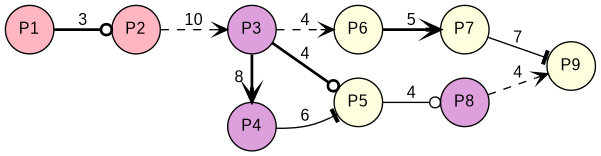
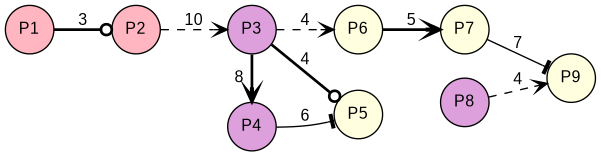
  digraph {
    rankdir=LR
    splines=true
    node [fillcolor=lightyellow fixedsize=true fontcolor=black fontname=arial fontsize=12 margin=0 shape=circle style=filled]
    edge [arrowhead=vee fontcolor=black fontname=arial fontsize=12 margin=0 style=bold]
    n1 [fillcolor=lightpink label=P1 width=0.5]
    n2 [fillcolor=lightpink label=P2 width=0.5]
    n3 [fillcolor=plum label=P3 width=0.5]
    n4 [fillcolor=plum label=P4 width=0.5]
    n5 [label=P5 width=0.5]
    n6 [label=P6 width=0.5]
    n7 [label=P7 width=0.5]
    n8 [fillcolor=plum label=P8 width=0.5]
    n9 [label=P9 width=0.5]
    subgraph sub_1 {
      rank=same
      n1
    }
    subgraph sub_2 {
      rank=same
      n2
    }
    subgraph sub_3 {
      rank=same
      n3
      n4
    }
    subgraph sub_4 {
      rank=same
      n5
      n6
    }
    subgraph sub_5 {
      rank=same
      n7
      n8
    }
    subgraph sub_6 {
      rank=same
      n9
    }
    n1 -> n2 [arrowhead=odot label=3]
    n2 -> n3 [label=10 style=dashed]
    n3 -> n4 [label=8]
    n3 -> n5 [arrowhead=odot label=4]
    n3 -> n6 [label=4 style=dashed]
    n4 -> n5 [arrowhead=tee label=6 style=solid]
-   n5 -> n8 [arrowhead=odot label=4 style=solid]
    n6 -> n7 [label=5]
    n7 -> n9 [arrowhead=tee label=7 style=solid]
    n8 -> n9 [label=4 style=dashed]
  }
